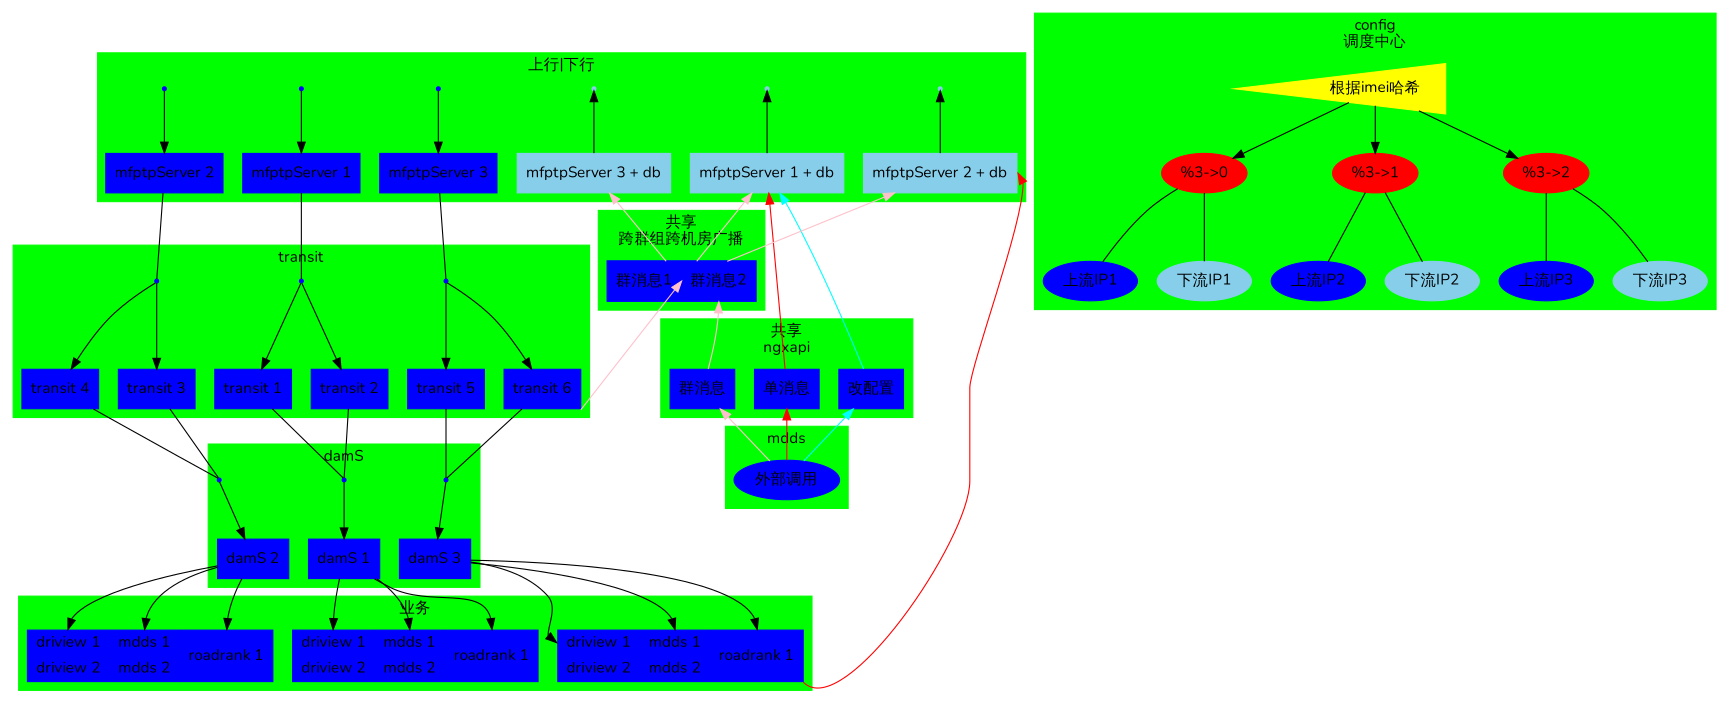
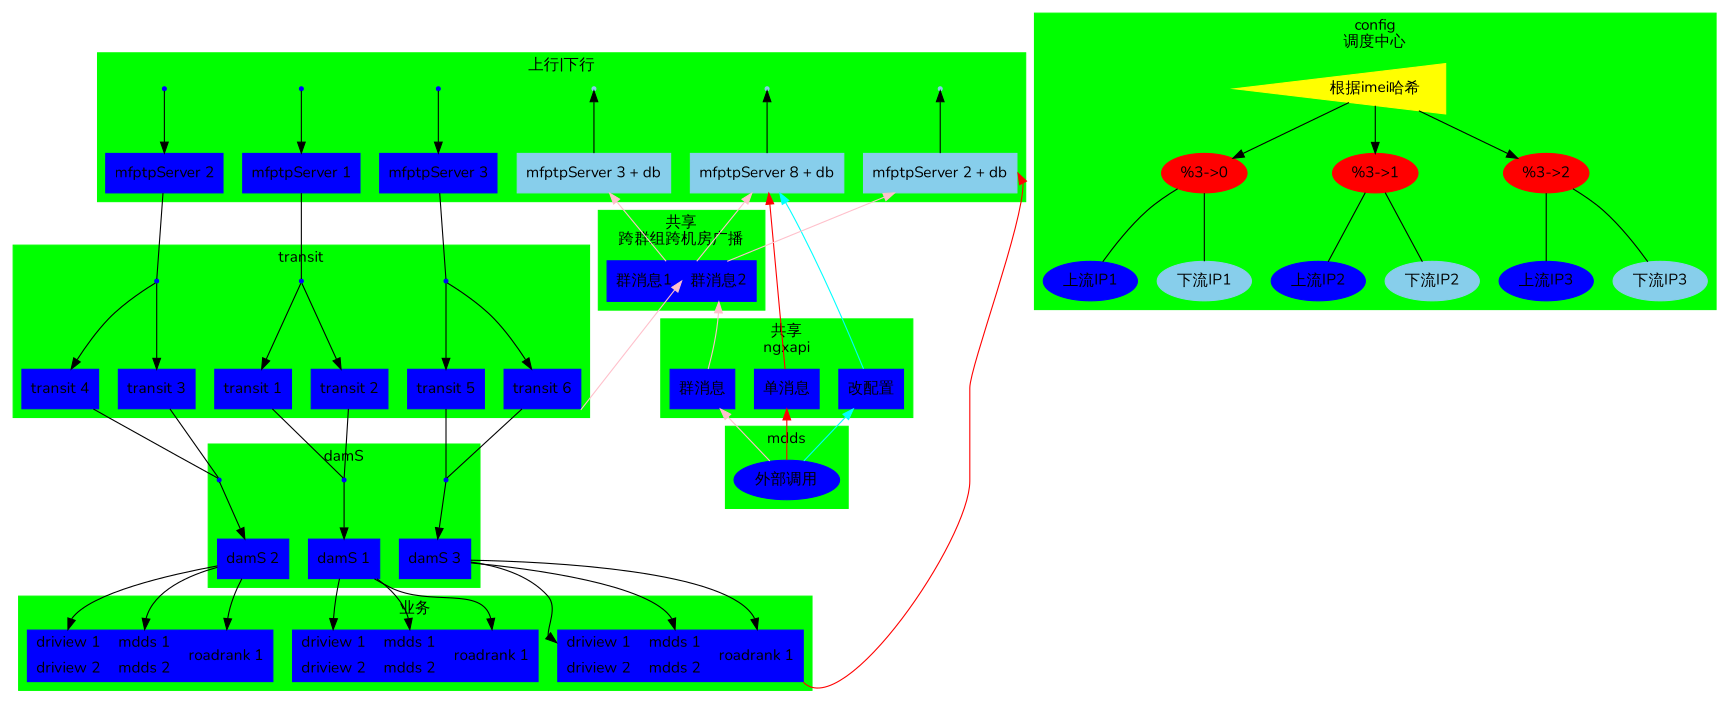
  digraph {
    compound=true
    fontname=Nunito
    rankdir=TB
    node [color=blue fontname=Nunito style=filled shape=box]
    edge [fontname=Nunito]
    n1 [label="外部调用" shape=""]
    n2 [label="单消息"]
    n3 [label="群消息"]
    n4 [label="改配置"]
    n5 [label="<g1> 群消息 1|<g2> 群消息 2" shape=record]
    p_u1_1 [shape=point]
    n7 [label="mfptpServer 1"]
    p_u1_2 [shape=point]
    n9 [label="mfptpServer 2"]
    p_u1_3 [shape=point]
    n11 [label="mfptpServer 3"]
    p_d1_1 [color=skyblue shape=point]
-   n13 [color=skyblue label="mfptpServer 1 + db"]
+   n13 [color=skyblue label="mfptpServer 8 + db"]
    p_d1_2 [color=skyblue shape=point]
    n15 [color=skyblue label="mfptpServer 2 + db"]
    p_d1_3 [color=skyblue shape=point]
    n17 [color=skyblue label="mfptpServer 3 + db"]
    p_transit_1 [shape=point]
    p_transit_2 [shape=point]
    p_transit_3 [shape=point]
    n21 [label="transit 1"]
    n22 [label="transit 2"]
    n23 [label="transit 3"]
    n24 [label="transit 4"]
    n25 [label="transit 5"]
    n26 [label="transit 6"]
    p_dams_1 [shape=point]
    p_dams_2 [shape=point]
    p_dams_3 [shape=point]
    n30 [label="damS 1"]
    n31 [label="damS 2"]
    n32 [label="damS 3"]
    n33 [label="{<d1> driview 1|<d2> driview 2}|{<m1> mdds 1|<m2> mdds 2}|{<r1> roadrank 1}" shape=record]
    n34 [label="{<d1> driview 1|<d2> driview 2}|{<m1> mdds 1|<m2> mdds 2}|{<r1> roadrank 1}" shape=record]
    n35 [label="{<d1> driview 1|<d2> driview 2}|{<m1> mdds 1|<m2> mdds 2}|{<r1> roadrank 1}" shape=record]
    n36 [color=yellow label="根据imei哈希" orientation=90 shape=polygon sides=3]
    n37 [color=red label="%3->0" shape=""]
    n38 [color=red label="%3->1" shape=""]
    n39 [color=red label="%3->2" shape=""]
    n40 [label="上流IP1" shape=""]
    n41 [color=skyblue label="下流IP1" shape=""]
    n42 [label="上流IP2" shape=""]
    n43 [color=skyblue label="下流IP2" shape=""]
    n44 [label="上流IP3" shape=""]
    n45 [color=skyblue label="下流IP3" shape=""]
    subgraph cluster_1 {
      color=green
      label=mdds
      style=filled
      n1
    }
    subgraph cluster_2 {
      color=green
      label="共享\nngxapi"
      style=filled
      n2
      n3
      n4
    }
    subgraph cluster_3 {
      color=green
      label="共享\n跨群组跨机房广播"
      style=filled
      n5
    }
    subgraph cluster_4 {
      color=green
      label="上行|下行"
      style=filled
      p_u1_1
      n7
      p_u1_2
      n9
      p_u1_3
      n11
      p_d1_1
      n13
      p_d1_2
      n15
      p_d1_3
      n17
    }
    subgraph cluster_5 {
      color=green
      label=transit
      style=filled
      p_transit_1
      p_transit_2
      p_transit_3
      n21
      n22
      n23
      n24
      n25
      n26
    }
    subgraph cluster_6 {
      color=green
      label=damS
      style=filled
      p_dams_1
      p_dams_2
      p_dams_3
      n30
      n31
      n32
    }
    subgraph cluster_7 {
      color=green
      label="业务"
      style=filled
      n33
      n34
      n35
    }
    subgraph cluster_8 {
      color=green
      label="config\n调度中心"
      style=filled
      n36
      n37
      n38
      n39
      n40
      n41
      n42
      n43
      n44
      n45
    }
    n2 -> n1 [color=red dir=back]
    n3 -> n1 [color=pink dir=back]
    n4 -> n1 [color=cyan dir=back]
    n5 -> n3 [color=pink dir=back tailport=g2]
    n5 -> n26 [color=pink dir=back headport=se tailport="g1:e"]
    p_u1_1 -> n7
    n7 -> p_transit_1 [dir=none]
    p_u1_2 -> n9
    n9 -> p_transit_2 [dir=none]
    p_u1_3 -> n11
    n11 -> p_transit_3 [dir=none]
    p_d1_1 -> n13 [dir=back]
    n13 -> n2 [color=red dir=back]
    n13 -> n4 [color=cyan dir=back fontcolor=cyan]
    n13 -> n5 [color=pink dir=back]
    p_d1_2 -> n15 [dir=back]
    n15 -> n5 [color=pink dir=back]
    n15 -> n35 [color=red dir=back headport=se tailport=e]
    p_d1_3 -> n17 [dir=back]
    n17 -> n5 [color=pink dir=back]
    p_transit_1 -> n21
    p_transit_1 -> n22
    p_transit_2 -> n23
    p_transit_2 -> n24
    p_transit_3 -> n25
    p_transit_3 -> n26
    n21 -> p_dams_1 [dir=none]
    n22 -> p_dams_1 [dir=none]
    n23 -> p_dams_2 [dir=none]
    n24 -> p_dams_2 [dir=none]
    n25 -> p_dams_3 [dir=none]
    n26 -> p_dams_3 [dir=none]
    p_dams_1 -> n30
    p_dams_2 -> n31
    p_dams_3 -> n32
    n30 -> n33 [headport=d1]
    n30 -> n33 [headport=m1]
    n30 -> n33 [headport=r1]
    n31 -> n34 [headport=d1]
    n31 -> n34 [headport=m1]
    n31 -> n34 [headport=r1]
    n32 -> n35 [headport=d1]
    n32 -> n35 [headport=m1]
    n32 -> n35 [headport=r1]
    n36 -> n37
    n36 -> n38
    n36 -> n39
    n37 -> n40 [dir=none]
    n37 -> n41 [dir=none]
    n38 -> n42 [dir=none]
    n38 -> n43 [dir=none]
    n39 -> n44 [dir=none]
    n39 -> n45 [dir=none]
  }
